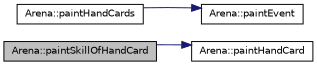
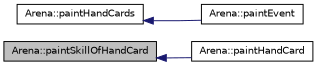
  digraph {
    rankdir=LR
    node [color=black fontname=Helvetica fontsize=10 shape=record]
    edge [color=midnightblue dir=back fontname=Helvetica fontsize=10 labelfontname=Helvetica labelfontsize=10 style=solid]
    n1 [fillcolor=grey75 fontcolor=black height=0.2 label="Arena::paintSkillOfHandCard" style=filled width=0.4]
    n2 [height=0.2 label="Arena::paintHandCard" width=0.4]
    n3 [height=0.2 label="Arena::paintHandCards" width=0.4]
    n4 [height=0.2 label="Arena::paintEvent" width=0.4]
-   n2 -> n1
-   n4 -> n3
+   n1 -> n2
+   n3 -> n4
  }
